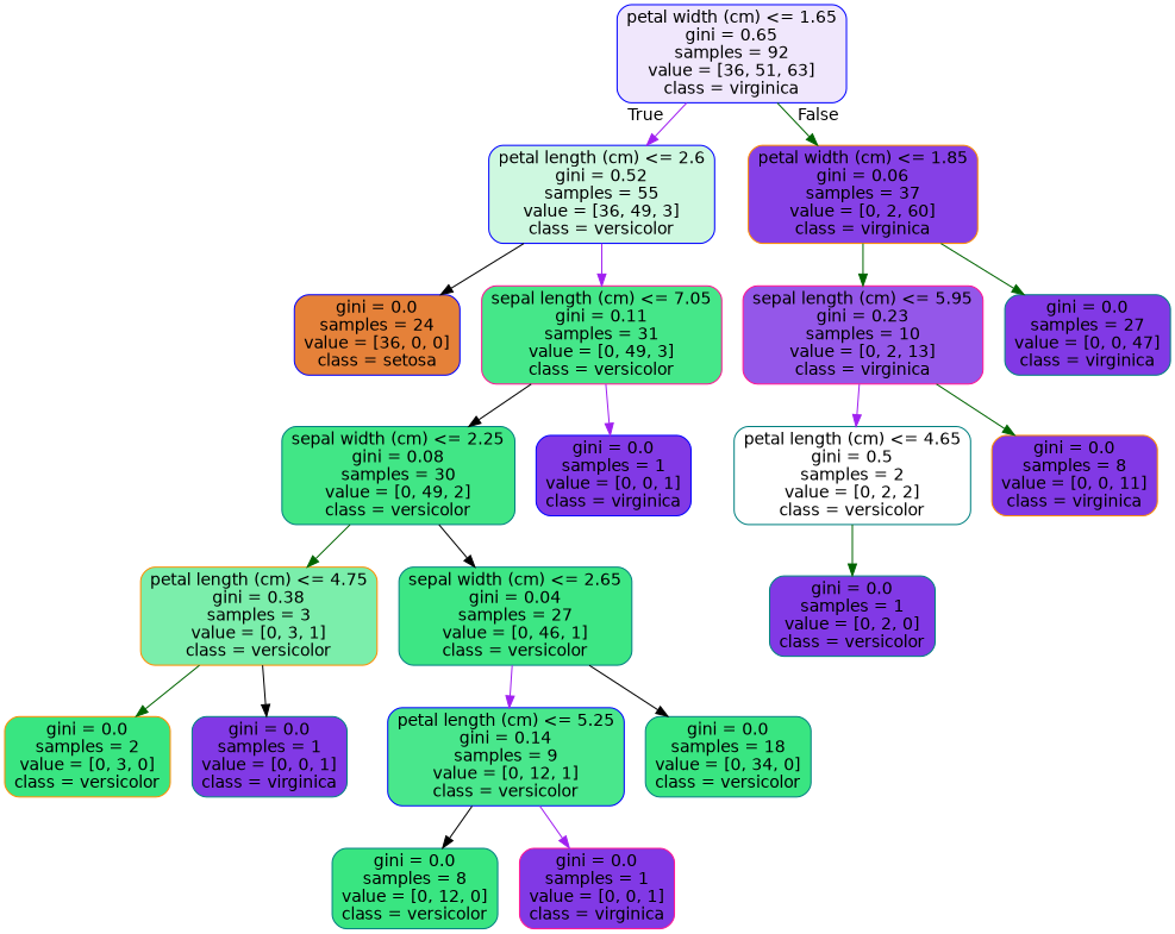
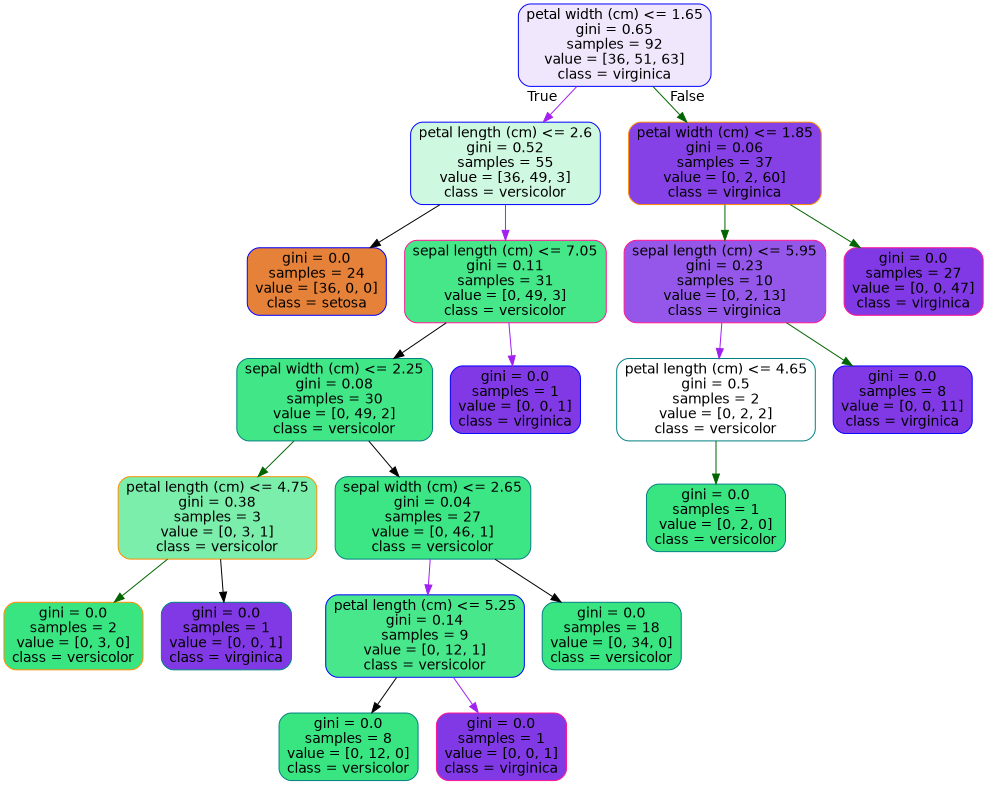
  digraph {
    node [color=teal fillcolor="#8139e5" fontname=helvetica shape=box style="filled, rounded"]
    edge [color=darkgreen fontname=helvetica]
    n1 [color=blue fillcolor="#f0e7fc" label="petal width (cm) <= 1.65\ngini = 0.65\nsamples = 92\nvalue = [36, 51, 63]\nclass = virginica"]
    n2 [color=blue fillcolor="#cef8e0" label="petal length (cm) <= 2.6\ngini = 0.52\nsamples = 55\nvalue = [36, 49, 3]\nclass = versicolor"]
    n3 [color=darkorange fillcolor="#8540e6" label="petal width (cm) <= 1.85\ngini = 0.06\nsamples = 37\nvalue = [0, 2, 60]\nclass = virginica"]
    n4 [color=blue fillcolor="#e58139" label="gini = 0.0\nsamples = 24\nvalue = [36, 0, 0]\nclass = setosa"]
    n5 [color=deeppink fillcolor="#45e789" label="sepal length (cm) <= 7.05\ngini = 0.11\nsamples = 31\nvalue = [0, 49, 3]\nclass = versicolor"]
    n6 [color=deeppink fillcolor="#9457e9" label="sepal length (cm) <= 5.95\ngini = 0.23\nsamples = 10\nvalue = [0, 2, 13]\nclass = virginica"]
-   n7 [label="gini = 0.0\nsamples = 27\nvalue = [0, 0, 47]\nclass = virginica"]
+   n7 [color=deeppink label="gini = 0.0\nsamples = 27\nvalue = [0, 0, 47]\nclass = virginica"]
    n8 [fillcolor="#41e686" label="sepal width (cm) <= 2.25\ngini = 0.08\nsamples = 30\nvalue = [0, 49, 2]\nclass = versicolor"]
    n9 [color=blue label="gini = 0.0\nsamples = 1\nvalue = [0, 0, 1]\nclass = virginica"]
    n10 [color=darkorange fillcolor="#7beeab" label="petal length (cm) <= 4.75\ngini = 0.38\nsamples = 3\nvalue = [0, 3, 1]\nclass = versicolor"]
    n11 [fillcolor="#3de684" label="sepal width (cm) <= 2.65\ngini = 0.04\nsamples = 27\nvalue = [0, 46, 1]\nclass = versicolor"]
    n12 [color=darkorange fillcolor="#39e581" label="gini = 0.0\nsamples = 2\nvalue = [0, 3, 0]\nclass = versicolor"]
    n13 [label="gini = 0.0\nsamples = 1\nvalue = [0, 0, 1]\nclass = virginica"]
    n14 [color=blue fillcolor="#49e78c" label="petal length (cm) <= 5.25\ngini = 0.14\nsamples = 9\nvalue = [0, 12, 1]\nclass = versicolor"]
    n15 [fillcolor="#39e581" label="gini = 0.0\nsamples = 18\nvalue = [0, 34, 0]\nclass = versicolor"]
    n16 [fillcolor="#39e581" label="gini = 0.0\nsamples = 8\nvalue = [0, 12, 0]\nclass = versicolor"]
    n17 [color=deeppink label="gini = 0.0\nsamples = 1\nvalue = [0, 0, 1]\nclass = virginica"]
    n18 [fillcolor="#ffffff" label="petal length (cm) <= 4.65\ngini = 0.5\nsamples = 2\nvalue = [0, 2, 2]\nclass = versicolor"]
-   n19 [color=darkorange label="gini = 0.0\nsamples = 8\nvalue = [0, 0, 11]\nclass = virginica"]
-   n20 [label="gini = 0.0\nsamples = 1\nvalue = [0, 2, 0]\nclass = versicolor"]
+   n19 [color=blue label="gini = 0.0\nsamples = 8\nvalue = [0, 0, 11]\nclass = virginica"]
+   n20 [fillcolor="#39e581" label="gini = 0.0\nsamples = 1\nvalue = [0, 2, 0]\nclass = versicolor"]
    n1 -> n2 [color=purple headlabel=True labelangle=45 labeldistance=2.5]
    n1 -> n3 [headlabel=False labelangle=-45 labeldistance=2.5]
    n2 -> n4 [color=black]
    n2 -> n5 [color=purple]
    n3 -> n6
    n3 -> n7
    n5 -> n8 [color=black]
    n5 -> n9 [color=purple]
    n6 -> n18 [color=purple]
    n6 -> n19
    n8 -> n10
    n8 -> n11 [color=black]
    n10 -> n12
    n10 -> n13 [color=black]
    n11 -> n14 [color=purple]
    n11 -> n15 [color=black]
    n14 -> n16 [color=black]
    n14 -> n17 [color=purple]
    n18 -> n20
  }
